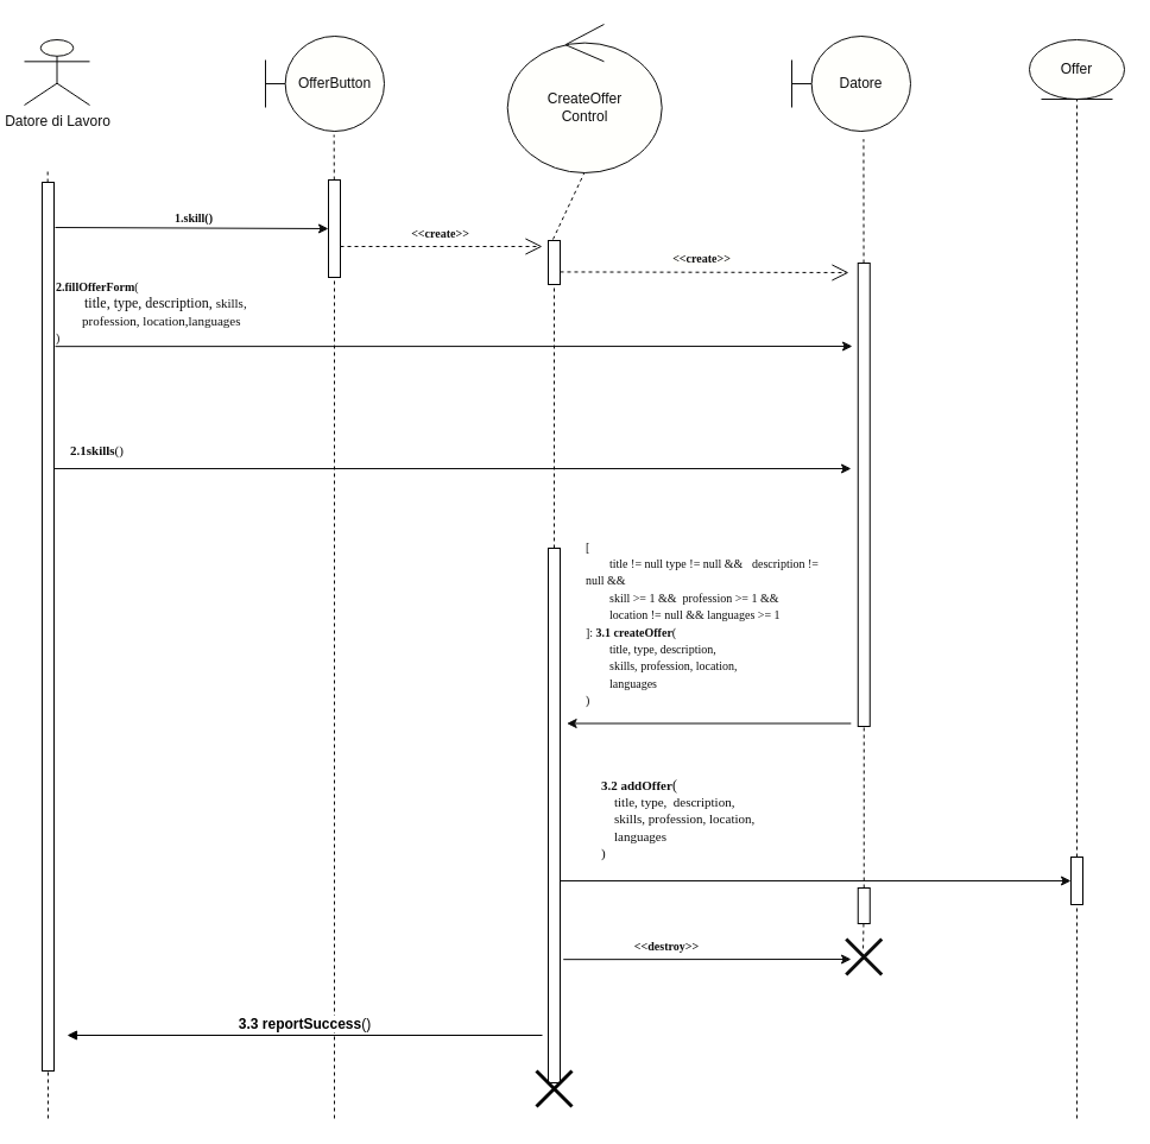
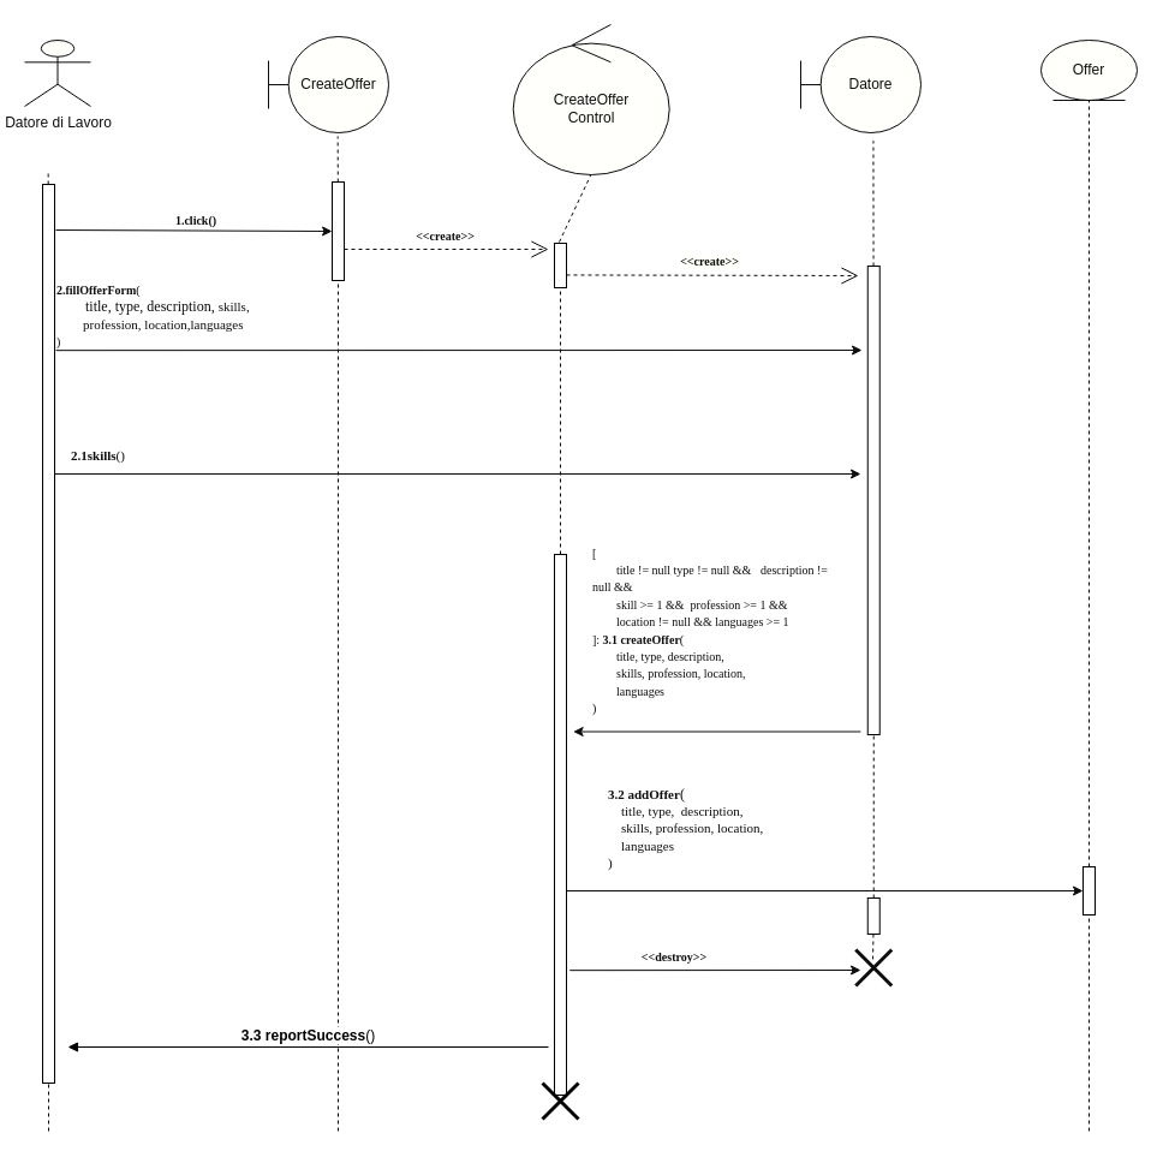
  <mxCell id="0" />
  <mxCell id="1" parent="0" />
  <mxCell id="2" value="&lt;font color=&quot;#0d0d0d&quot;&gt;Datore di Lavoro&lt;/font&gt;" style="shape=umlActor;verticalLabelPosition=bottom;verticalAlign=top;html=1;fillColor=#FFFFFC;strokeColor=#0D0D0D;" parent="1" vertex="1"><mxGeometry x="20" y="33" width="55" height="55" as="geometry" /></mxCell>
  <mxCell id="3" value="" style="endArrow=none;dashed=1;html=1;rounded=0;strokeColor=#0D0D0D;" parent="1" source="12" edge="1"><mxGeometry width="50" height="50" relative="1" as="geometry"><mxPoint x="280.66" y="553" as="sourcePoint" /><mxPoint x="280.66" y="113" as="targetPoint" /></mxGeometry></mxCell>
  <mxCell id="4" value="" style="endArrow=none;dashed=1;html=1;rounded=0;entryX=0.499;entryY=0.996;entryDx=0;entryDy=0;strokeColor=#0D0D0D;entryPerimeter=0;" parent="1" target="25" edge="1"><mxGeometry width="50" height="50" relative="1" as="geometry"><mxPoint x="465" y="201" as="sourcePoint" /><mxPoint x="465.539" y="110" as="targetPoint" /></mxGeometry></mxCell>
  <mxCell id="5" value="" style="endArrow=none;dashed=1;html=1;rounded=0;strokeColor=#0D0D0D;entryX=0.587;entryY=1.046;entryDx=0;entryDy=0;entryPerimeter=0;" parent="1" source="20" edge="1"><mxGeometry width="50" height="50" relative="1" as="geometry"><mxPoint x="726.75" y="589" as="sourcePoint" /><mxPoint x="726.45" y="116.68" as="targetPoint" /></mxGeometry></mxCell>
  <mxCell id="6" value="" style="endArrow=none;dashed=1;html=1;rounded=0;entryX=0.5;entryY=1;entryDx=0;entryDy=0;strokeColor=#0D0D0D;" parent="1" source="33" target="24" edge="1"><mxGeometry width="50" height="50" relative="1" as="geometry"><mxPoint x="896" y="708" as="sourcePoint" /><mxPoint x="895.58" y="278" as="targetPoint" /></mxGeometry></mxCell>
  <mxCell id="7" value="" style="endArrow=none;dashed=1;html=1;rounded=0;strokeColor=#0D0D0D;" parent="1" source="9" edge="1"><mxGeometry width="50" height="50" relative="1" as="geometry"><mxPoint x="39.66" y="583" as="sourcePoint" /><mxPoint x="39.66" y="143" as="targetPoint" /></mxGeometry></mxCell>
  <mxCell id="8" value="" style="endArrow=none;dashed=1;html=1;rounded=0;strokeColor=#0D0D0D;" parent="1" target="9" edge="1"><mxGeometry width="50" height="50" relative="1" as="geometry"><mxPoint x="40" y="941" as="sourcePoint" /><mxPoint x="39.66" y="143" as="targetPoint" /></mxGeometry></mxCell>
  <mxCell id="9" value="" style="rounded=0;whiteSpace=wrap;html=1;fillColor=none;" parent="1" vertex="1"><mxGeometry x="35" y="153" width="10" height="748" as="geometry" /></mxCell>
  <mxCell id="10" value="" style="endArrow=classic;html=1;rounded=0;strokeColor=#0D0D0D;entryX=0;entryY=0.5;entryDx=0;entryDy=0;" parent="1" target="12" edge="1"><mxGeometry width="50" height="50" relative="1" as="geometry"><mxPoint x="46" y="191" as="sourcePoint" /><mxPoint x="190" y="193" as="targetPoint" /></mxGeometry></mxCell>
  <mxCell id="11" value="" style="endArrow=none;dashed=1;html=1;rounded=0;strokeColor=#0D0D0D;" parent="1" target="12" edge="1"><mxGeometry width="50" height="50" relative="1" as="geometry"><mxPoint x="281" y="941" as="sourcePoint" /><mxPoint x="280.66" y="113" as="targetPoint" /></mxGeometry></mxCell>
  <mxCell id="12" value="" style="rounded=0;whiteSpace=wrap;html=1;strokeColor=default;fillColor=none;" parent="1" vertex="1"><mxGeometry x="276" y="151" width="10" height="82" as="geometry" /></mxCell>
- <mxCell id="13" value="&lt;span style=&quot;font-size: 10px;&quot;&gt;&lt;b style=&quot;&quot;&gt;&lt;font face=&quot;Verdana&quot;&gt;1.skill()&lt;/font&gt;&lt;/b&gt;&lt;/span&gt;" style="text;html=1;strokeColor=none;fillColor=none;align=center;verticalAlign=middle;whiteSpace=wrap;rounded=0;fontColor=#0D0D0D;" parent="1" vertex="1"><mxGeometry x="142.75" y="177" width="40" height="11" as="geometry" /></mxCell>
+ <mxCell id="13" value="&lt;span style=&quot;font-size: 10px;&quot;&gt;&lt;b style=&quot;&quot;&gt;&lt;font face=&quot;Verdana&quot;&gt;1.click()&lt;/font&gt;&lt;/b&gt;&lt;/span&gt;" style="text;html=1;strokeColor=none;fillColor=none;align=center;verticalAlign=middle;whiteSpace=wrap;rounded=0;fontColor=#0D0D0D;" parent="1" vertex="1"><mxGeometry x="142.75" y="177" width="40" height="11" as="geometry" /></mxCell>
  <mxCell id="14" value="" style="endArrow=none;dashed=1;html=1;rounded=0;strokeColor=#0D0D0D;" parent="1" source="39" target="15" edge="1"><mxGeometry width="50" height="50" relative="1" as="geometry"><mxPoint x="465.75" y="927" as="sourcePoint" /><mxPoint x="465.66" y="159" as="targetPoint" /></mxGeometry></mxCell>
  <mxCell id="15" value="" style="rounded=0;whiteSpace=wrap;html=1;strokeColor=default;fillColor=none;" parent="1" vertex="1"><mxGeometry x="461" y="202" width="10" height="37" as="geometry" /></mxCell>
  <mxCell id="16" value="" style="endArrow=classic;html=1;rounded=0;fontColor=#0D0D0D;strokeColor=#0D0D0D;" parent="1" edge="1"><mxGeometry width="50" height="50" relative="1" as="geometry"><mxPoint x="46" y="291.16" as="sourcePoint" /><mxPoint x="717" y="291" as="targetPoint" /></mxGeometry></mxCell>
  <mxCell id="17" value="&lt;font color=&quot;#0d0d0d&quot; style=&quot;font-size: 10px;&quot; face=&quot;Verdana&quot;&gt;&lt;b&gt;&amp;lt;&amp;lt;create&amp;gt;&amp;gt;&lt;/b&gt;&lt;/font&gt;" style="endArrow=open;endSize=12;dashed=1;html=1;rounded=0;strokeColor=#0D0D0D;labelBackgroundColor=none;" parent="1" edge="1"><mxGeometry x="-0.016" y="11" width="160" relative="1" as="geometry"><mxPoint x="286" y="207" as="sourcePoint" /><mxPoint x="456" y="207" as="targetPoint" /><mxPoint as="offset" /></mxGeometry></mxCell>
  <mxCell id="18" value="&lt;font style=&quot;font-size: 10px;&quot; face=&quot;Verdana&quot;&gt;&lt;b&gt;&amp;lt;&amp;lt;create&amp;gt;&amp;gt;&lt;/b&gt;&lt;/font&gt;" style="endArrow=open;endSize=12;dashed=1;html=1;rounded=0;strokeColor=#0D0D0D;fontColor=#0D0D0D;labelBackgroundColor=#FFFFFC;" parent="1" edge="1"><mxGeometry x="-0.019" y="12" width="160" relative="1" as="geometry"><mxPoint x="471" y="228.43" as="sourcePoint" /><mxPoint x="714" y="229" as="targetPoint" /><mxPoint as="offset" /></mxGeometry></mxCell>
  <mxCell id="19" value="" style="endArrow=none;dashed=1;html=1;rounded=0;strokeColor=#0D0D0D;" parent="1" source="38" target="20" edge="1"><mxGeometry width="50" height="50" relative="1" as="geometry"><mxPoint x="726.75" y="668" as="sourcePoint" /><mxPoint x="726.41" y="149" as="targetPoint" /></mxGeometry></mxCell>
  <mxCell id="20" value="" style="rounded=0;whiteSpace=wrap;html=1;strokeColor=default;fillColor=none;" parent="1" vertex="1"><mxGeometry x="721.75" y="221" width="10" height="390" as="geometry" /></mxCell>
  <mxCell id="21" value="&lt;font face=&quot;Verdana&quot;&gt;&lt;font style=&quot;font-size: 10px;&quot;&gt;&lt;b style=&quot;&quot;&gt;2.fillOfferForm&lt;/b&gt;(&lt;br&gt;&lt;/font&gt;&lt;span style=&quot;white-space: pre;&quot;&gt;&#09;&lt;/span&gt;title, type,&amp;nbsp;description,&amp;nbsp;&lt;span style=&quot;font-size: 11px;&quot;&gt;skills, &lt;br&gt;&lt;span style=&quot;white-space: pre;&quot;&gt;&#09;&lt;/span&gt;profession, location,&lt;/span&gt;&lt;span style=&quot;font-size: 11px;&quot;&gt;languages&lt;/span&gt;&lt;font style=&quot;font-size: 10px;&quot;&gt;&lt;br&gt;)&lt;/font&gt;&lt;/font&gt;" style="text;html=1;strokeColor=none;fillColor=none;align=left;verticalAlign=middle;whiteSpace=wrap;rounded=0;labelBackgroundColor=none;fontColor=#0D0D0D;" parent="1" vertex="1"><mxGeometry x="45" y="233" width="240" height="58" as="geometry" /></mxCell>
  <mxCell id="22" value="" style="endArrow=classic;html=1;rounded=0;strokeColor=#0D0D0D;" parent="1" edge="1"><mxGeometry width="50" height="50" relative="1" as="geometry"><mxPoint x="45" y="394" as="sourcePoint" /><mxPoint x="716" y="394" as="targetPoint" /></mxGeometry></mxCell>
  <mxCell id="23" value="&lt;font face=&quot;Verdana&quot; style=&quot;font-size: 11px;&quot;&gt;&lt;b style=&quot;&quot;&gt;2.1skills&lt;/b&gt;()&lt;/font&gt;" style="text;html=1;strokeColor=none;fillColor=none;align=left;verticalAlign=middle;whiteSpace=wrap;rounded=0;fontColor=#0D0D0D;" parent="1" vertex="1"><mxGeometry x="56.75" y="363" width="86" height="32" as="geometry" /></mxCell>
  <mxCell id="24" value="Offer" style="ellipse;shape=umlEntity;whiteSpace=wrap;html=1;strokeColor=#0D0D0D;fontColor=#0D0D0D;fillColor=#FFFFFC;" parent="1" vertex="1"><mxGeometry x="866" y="33" width="80" height="50" as="geometry" /></mxCell>
  <mxCell id="25" value="CreateOffer&lt;br&gt;Control" style="ellipse;shape=umlControl;whiteSpace=wrap;html=1;strokeColor=#0D0D0D;fontColor=#0D0D0D;fillColor=#FFFFFC;" parent="1" vertex="1"><mxGeometry x="426.69" y="20" width="130" height="125" as="geometry" /></mxCell>
- <mxCell id="26" value="&lt;font color=&quot;#0d0d0d&quot;&gt;OfferButton&lt;/font&gt;" style="shape=umlBoundary;whiteSpace=wrap;html=1;strokeColor=#0D0D0D;fillColor=#FFFFFC;" parent="1" vertex="1"><mxGeometry x="223" y="30" width="100" height="80" as="geometry" /></mxCell>
+ <mxCell id="26" value="&lt;font color=&quot;#0d0d0d&quot;&gt;CreateOffer&lt;/font&gt;" style="shape=umlBoundary;whiteSpace=wrap;html=1;strokeColor=#0D0D0D;fillColor=#FFFFFC;" parent="1" vertex="1"><mxGeometry x="223" y="30" width="100" height="80" as="geometry" /></mxCell>
  <mxCell id="27" value="Datore" style="shape=umlBoundary;whiteSpace=wrap;html=1;strokeColor=#0D0D0D;fontColor=#0D0D0D;fillColor=#FFFFFC;" parent="1" vertex="1"><mxGeometry x="666" y="30" width="100" height="80" as="geometry" /></mxCell>
  <mxCell id="28" value="&lt;font face=&quot;Verdana&quot;&gt;&lt;font style=&quot;font-size: 10px;&quot;&gt;[ &lt;br&gt;&lt;span style=&quot;white-space: pre;&quot;&gt;&#09;&lt;/span&gt;title != null type != null &amp;amp;&amp;amp; &lt;span style=&quot;white-space: pre;&quot;&gt;&#09;&lt;/span&gt;description != null &amp;amp;&amp;amp;&lt;br&gt;&lt;span style=&quot;white-space: pre;&quot;&gt;&#09;&lt;/span&gt;skill &amp;gt;= 1 &amp;amp;&amp;amp;&amp;nbsp; profession &amp;gt;= 1 &amp;amp;&amp;amp;&lt;br&gt;&lt;span style=&quot;white-space: pre;&quot;&gt;&#09;&lt;/span&gt;location != null &amp;amp;&amp;amp; languages &amp;gt;= 1&lt;br&gt;]: &lt;b style=&quot;&quot;&gt;3.1 createOffer&lt;/b&gt;(&lt;br&gt;&lt;span style=&quot;white-space: pre;&quot;&gt;&amp;nbsp;&amp;nbsp;&amp;nbsp;&amp;nbsp;&lt;span style=&quot;white-space: pre;&quot;&gt;&#09;&lt;/span&gt;&lt;/span&gt;&lt;/font&gt;&lt;font style=&quot;font-size: 10px;&quot;&gt;title, type, description,&lt;/font&gt;&lt;br&gt;&lt;span style=&quot;font-size: 10px;&quot;&gt;&lt;span style=&quot;&quot;&gt;&lt;span style=&quot;white-space: pre;&quot;&gt;&amp;nbsp;&amp;nbsp;&amp;nbsp;&amp;nbsp;&lt;span style=&quot;white-space: pre;&quot;&gt;&#09;&lt;/span&gt;&lt;/span&gt;&lt;/span&gt;skills,&amp;nbsp;&lt;/span&gt;&lt;span style=&quot;font-size: 10px;&quot;&gt;profession,&lt;span style=&quot;white-space: pre;&quot;&gt;&amp;nbsp;&lt;/span&gt;&lt;/span&gt;&lt;span style=&quot;font-size: 10px;&quot;&gt;location,&lt;/span&gt;&lt;br style=&quot;font-size: 10px;&quot;&gt;&lt;span style=&quot;font-size: 10px;&quot;&gt;&lt;span style=&quot;&quot;&gt;&amp;nbsp;&amp;nbsp;&amp;nbsp;&amp;nbsp;&lt;span style=&quot;white-space: pre;&quot;&gt;&amp;nbsp;&amp;nbsp;&amp;nbsp;&amp;nbsp;&lt;/span&gt;&lt;/span&gt;&lt;/span&gt;&lt;span style=&quot;font-size: 10px;&quot;&gt;languages&lt;/span&gt;&lt;font style=&quot;font-size: 10px;&quot;&gt;&lt;br&gt;)&lt;/font&gt;&lt;/font&gt;" style="text;html=1;strokeColor=none;fillColor=none;align=left;verticalAlign=middle;whiteSpace=wrap;rounded=0;fontColor=#0D0D0D;" parent="1" vertex="1"><mxGeometry x="490.75" y="438.5" width="211" height="170" as="geometry" /></mxCell>
  <mxCell id="29" value="" style="endArrow=classic;html=1;rounded=0;strokeColor=#0D0D0D;" parent="1" edge="1"><mxGeometry width="50" height="50" relative="1" as="geometry"><mxPoint x="715.87" y="608.5" as="sourcePoint" /><mxPoint x="476.62" y="608.5" as="targetPoint" /></mxGeometry></mxCell>
  <mxCell id="30" value="" style="endArrow=classic;html=1;rounded=0;strokeColor=#0D0D0D;" parent="1" edge="1"><mxGeometry width="50" height="50" relative="1" as="geometry"><mxPoint x="473.72" y="807.17" as="sourcePoint" /><mxPoint x="716" y="807" as="targetPoint" /></mxGeometry></mxCell>
  <mxCell id="31" value="&lt;font face=&quot;Verdana&quot;&gt;&lt;span style=&quot;font-size: 10px;&quot;&gt;&lt;b&gt;&amp;lt;&amp;lt;destroy&amp;gt;&amp;gt;&lt;/b&gt;&lt;/span&gt;&lt;/font&gt;" style="text;html=1;strokeColor=none;fillColor=none;align=center;verticalAlign=middle;whiteSpace=wrap;rounded=0;fontColor=#0D0D0D;" parent="1" vertex="1"><mxGeometry x="541.22" y="790" width="40" height="11" as="geometry" /></mxCell>
  <mxCell id="32" value="" style="endArrow=none;dashed=1;html=1;rounded=0;entryX=0.5;entryY=1;entryDx=0;entryDy=0;strokeColor=#0D0D0D;" parent="1" target="33" edge="1"><mxGeometry width="50" height="50" relative="1" as="geometry"><mxPoint x="906" y="941" as="sourcePoint" /><mxPoint x="896" y="269" as="targetPoint" /></mxGeometry></mxCell>
  <mxCell id="33" value="" style="rounded=0;whiteSpace=wrap;html=1;" parent="1" vertex="1"><mxGeometry x="901" y="721" width="10" height="40" as="geometry" /></mxCell>
  <mxCell id="34" value="" style="endArrow=classic;html=1;rounded=0;strokeColor=#0D0D0D;entryX=0;entryY=0.5;entryDx=0;entryDy=0;" parent="1" target="33" edge="1"><mxGeometry width="50" height="50" relative="1" as="geometry"><mxPoint x="471" y="741" as="sourcePoint" /><mxPoint x="830.75" y="741.5" as="targetPoint" /></mxGeometry></mxCell>
  <mxCell id="35" value="" style="endArrow=none;dashed=1;html=1;rounded=0;strokeColor=#0D0D0D;" parent="1" source="38" edge="1"><mxGeometry width="50" height="50" relative="1" as="geometry"><mxPoint x="726.75" y="668" as="sourcePoint" /><mxPoint x="726" y="801" as="targetPoint" /></mxGeometry></mxCell>
  <mxCell id="36" value="" style="shape=umlDestroy;whiteSpace=wrap;html=1;strokeWidth=3;targetShapes=umlLifeline;strokeColor=#0D0D0D;" parent="1" vertex="1"><mxGeometry x="711.75" y="790" width="30" height="30" as="geometry" /></mxCell>
  <mxCell id="37" value="&lt;font face=&quot;Verdana&quot;&gt;&lt;b style=&quot;font-size: 11px;&quot;&gt;3.2 addOffer&lt;/b&gt;(&lt;br style=&quot;font-size: 11px;&quot;&gt;&lt;span style=&quot;font-size: 11px;&quot;&gt;&lt;span style=&quot;white-space: pre;&quot;&gt;&amp;nbsp;&amp;nbsp;&amp;nbsp;&amp;nbsp;&lt;/span&gt;&lt;/span&gt;&lt;span style=&quot;font-size: 11px;&quot;&gt;title, type,&amp;nbsp; description,&lt;/span&gt;&lt;br style=&quot;font-size: 11px;&quot;&gt;&lt;span style=&quot;font-size: 11px;&quot;&gt;&lt;span style=&quot;white-space: pre;&quot;&gt;&amp;nbsp;&amp;nbsp;&amp;nbsp;&amp;nbsp;&lt;/span&gt;&lt;/span&gt;&lt;span style=&quot;font-size: 11px;&quot;&gt;skills, profession, location,&lt;/span&gt;&lt;br style=&quot;font-size: 11px;&quot;&gt;&lt;span style=&quot;font-size: 11px;&quot;&gt;&lt;span style=&quot;white-space: pre;&quot;&gt;&amp;nbsp;&amp;nbsp;&amp;nbsp;&amp;nbsp;&lt;/span&gt;&lt;/span&gt;&lt;span style=&quot;font-size: 11px;&quot;&gt;languages&lt;/span&gt;&lt;br style=&quot;font-size: 11px;&quot;&gt;&lt;span style=&quot;font-size: 11px;&quot;&gt;)&lt;/span&gt;&lt;/font&gt;" style="text;html=1;strokeColor=none;fillColor=none;align=left;verticalAlign=middle;whiteSpace=wrap;rounded=0;fontColor=#0D0D0D;" parent="1" vertex="1"><mxGeometry x="504.31" y="639.5" width="197.44" height="99" as="geometry" /></mxCell>
  <mxCell id="38" value="" style="rounded=0;whiteSpace=wrap;html=1;" parent="1" vertex="1"><mxGeometry x="721.75" y="747" width="10" height="30" as="geometry" /></mxCell>
  <mxCell id="39" value="" style="rounded=0;whiteSpace=wrap;html=1;strokeColor=default;fillColor=none;" parent="1" vertex="1"><mxGeometry x="461" y="461" width="10" height="450" as="geometry" /></mxCell>
  <mxCell id="40" value="&lt;span style=&quot;font-size: 12px;&quot;&gt;&lt;b&gt;3.3 reportSuccess&lt;/b&gt;()&lt;/span&gt;" style="html=1;verticalAlign=bottom;endArrow=block;curved=0;rounded=0;" edge="1" parent="1"><mxGeometry width="80" relative="1" as="geometry"><mxPoint x="456" y="871" as="sourcePoint" /><mxPoint x="56" y="871" as="targetPoint" /></mxGeometry></mxCell>
  <mxCell id="41" value="" style="shape=umlDestroy;whiteSpace=wrap;html=1;strokeWidth=3;targetShapes=umlLifeline;" vertex="1" parent="1"><mxGeometry x="451" y="901" width="30" height="30" as="geometry" /></mxCell>
